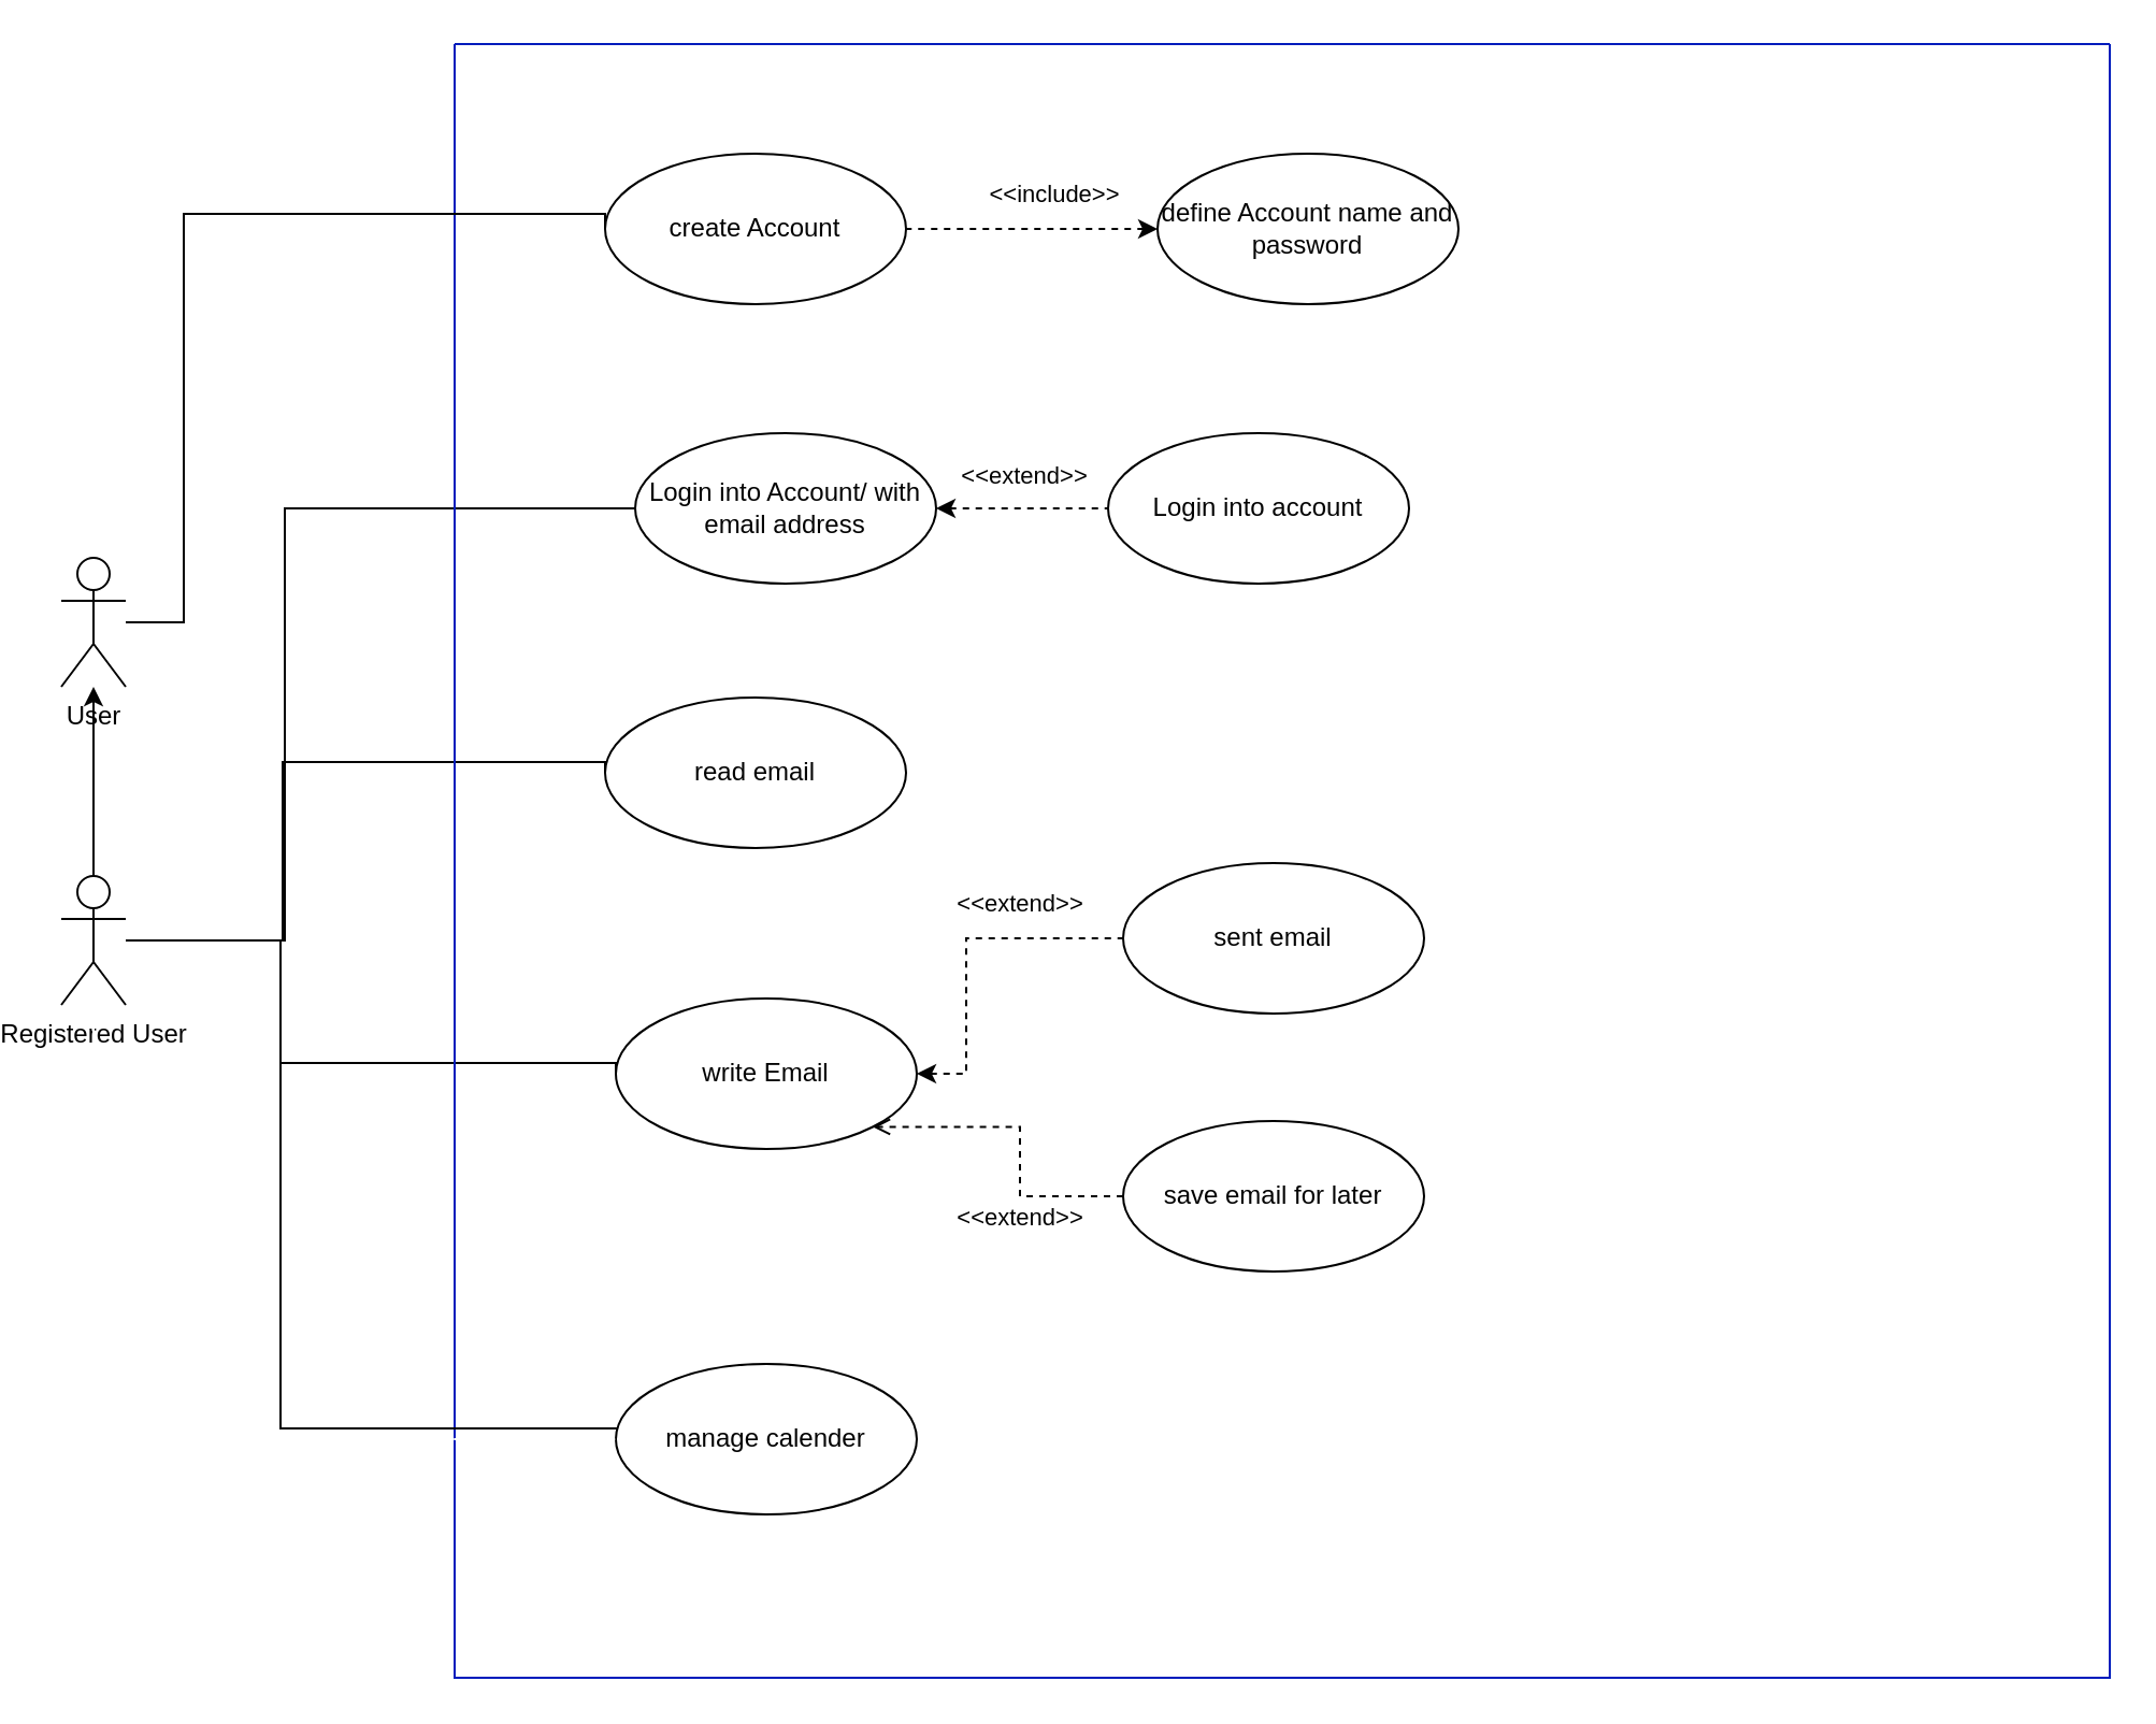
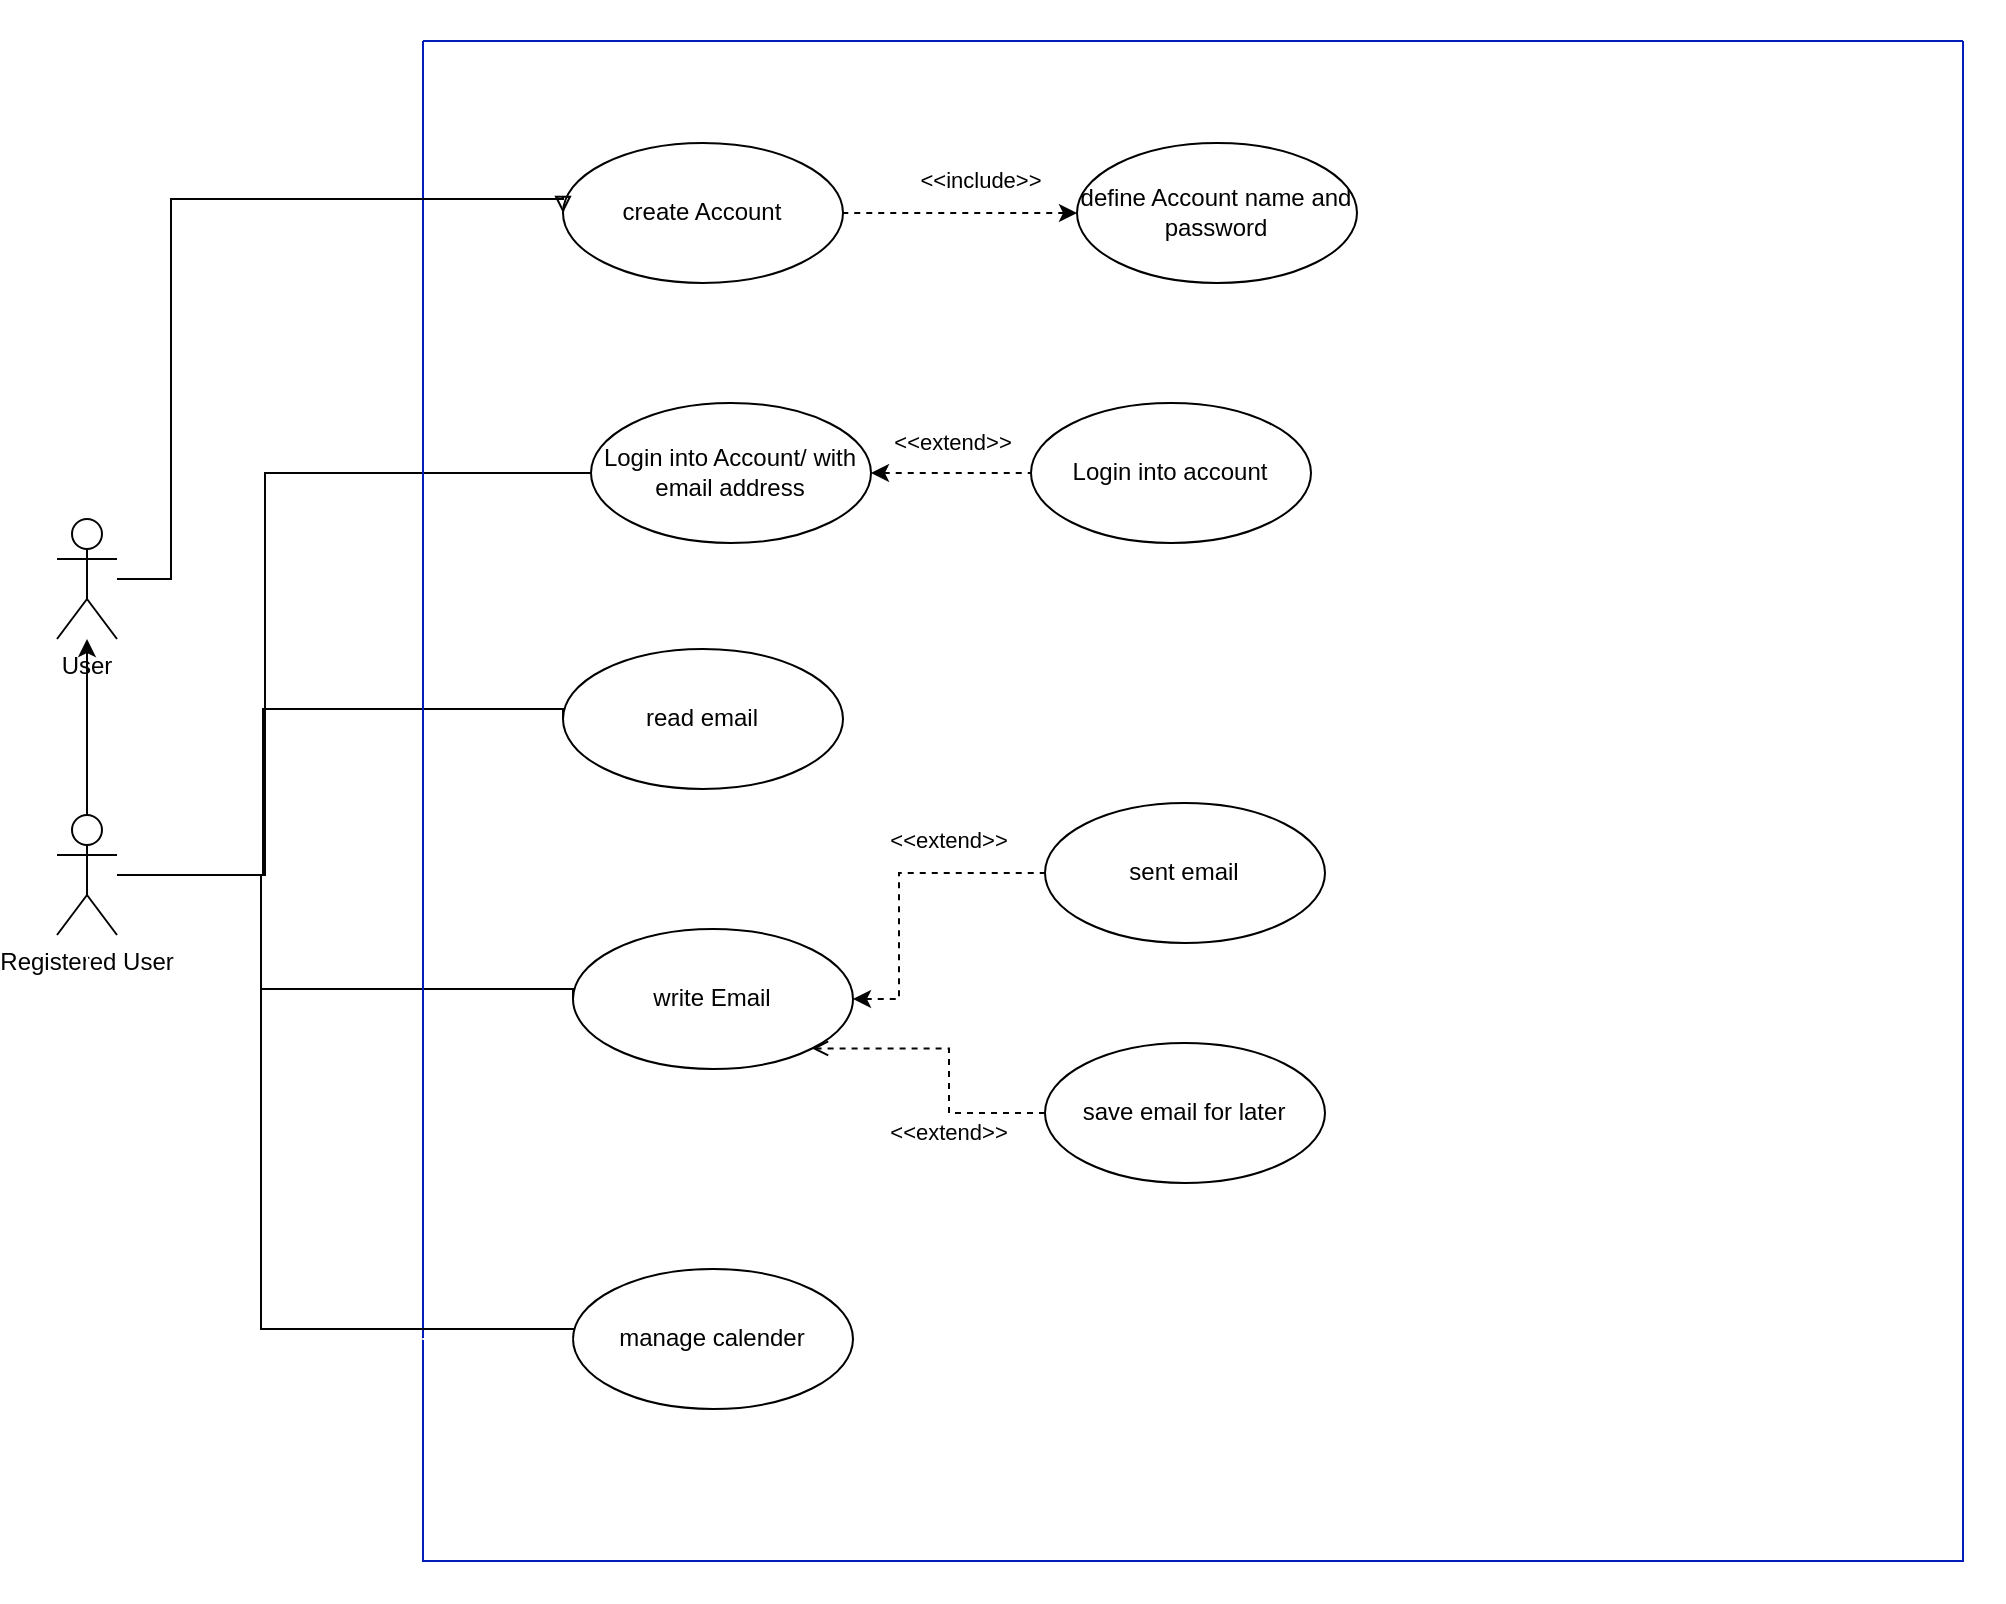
  <mxCell id="0" />
  <mxCell id="1" parent="0" />
  <mxCell id="2" value="" style="edgeStyle=orthogonalEdgeStyle;rounded=0;orthogonalLoop=1;jettySize=auto;html=1;fontColor=#030303;strokeColor=#030303;" parent="1" source="6" target="22" edge="1"><mxGeometry relative="1" as="geometry" /></mxCell>
  <mxCell id="3" style="edgeStyle=orthogonalEdgeStyle;rounded=0;orthogonalLoop=1;jettySize=auto;html=1;entryX=0;entryY=0.5;entryDx=0;entryDy=0;fontColor=#030303;endArrow=none;endFill=0;strokeColor=#030303;" parent="1" source="6" target="10" edge="1"><mxGeometry relative="1" as="geometry"><Array as="points"><mxPoint x="124" y="437" /><mxPoint x="124" y="236" /><mxPoint x="278" y="236" /></Array></mxGeometry></mxCell>
  <mxCell id="4" style="edgeStyle=orthogonalEdgeStyle;rounded=0;orthogonalLoop=1;jettySize=auto;html=1;entryX=0;entryY=0.5;entryDx=0;entryDy=0;fontColor=#030303;endArrow=none;endFill=0;strokeColor=#030303;" parent="1" source="6" target="11" edge="1"><mxGeometry relative="1" as="geometry"><Array as="points"><mxPoint x="123" y="437" /><mxPoint x="123" y="354" /></Array></mxGeometry></mxCell>
  <mxCell id="5" style="edgeStyle=orthogonalEdgeStyle;rounded=0;orthogonalLoop=1;jettySize=auto;html=1;fontColor=#030303;endArrow=none;endFill=0;strokeColor=#030303;entryX=0;entryY=0.5;entryDx=0;entryDy=0;" parent="1" source="6" target="13" edge="1"><mxGeometry relative="1" as="geometry"><mxPoint x="113" y="493" as="targetPoint" /><Array as="points"><mxPoint x="122" y="437" /><mxPoint x="122" y="494" /></Array></mxGeometry></mxCell>
  <mxCell id="6" value="&lt;font color=&quot;#030303&quot;&gt;Registered User&lt;/font&gt;" style="shape=umlActor;verticalLabelPosition=bottom;verticalAlign=top;html=1;fillColor=none;strokeColor=#030303;" parent="1" vertex="1"><mxGeometry x="20" y="407" width="30" height="60" as="geometry" /></mxCell>
  <mxCell id="7" value="" style="swimlane;startSize=0;fillColor=#0050ef;fontColor=#ffffff;strokeColor=#001DBC;swimlaneLine=0;" parent="1" vertex="1"><mxGeometry x="203" y="20" width="770" height="760" as="geometry"><mxRectangle x="30" y="290" width="50" height="40" as="alternateBounds" /></mxGeometry></mxCell>
  <mxCell id="8" value="create Account" style="ellipse;whiteSpace=wrap;html=1;fillColor=none;fontColor=#030303;labelBorderColor=none;strokeColor=#030303;" parent="7" vertex="1"><mxGeometry x="70" y="51" width="140" height="70" as="geometry" /></mxCell>
  <mxCell id="9" value="&lt;span style=&quot;background-color: rgb(255 , 255 , 255)&quot;&gt;&lt;font color=&quot;#030303&quot;&gt;&amp;lt;&amp;lt;extend&amp;gt;&amp;gt;&lt;/font&gt;&lt;/span&gt;" style="edgeStyle=orthogonalEdgeStyle;rounded=0;orthogonalLoop=1;jettySize=auto;html=1;dashed=1;startArrow=classic;startFill=1;endArrow=none;endFill=0;strokeColor=#030303;" edge="1" parent="7" source="10" target="19"><mxGeometry x="0.025" y="15" relative="1" as="geometry"><mxPoint as="offset" /></mxGeometry></mxCell>
  <mxCell id="10" value="&lt;font color=&quot;#030303&quot;&gt;Login into Account/ with email address&lt;/font&gt;" style="ellipse;whiteSpace=wrap;html=1;fillColor=none;strokeColor=#000000;" parent="7" vertex="1"><mxGeometry x="84" y="181" width="140" height="70" as="geometry" /></mxCell>
  <mxCell id="11" value="&lt;font color=&quot;#030303&quot;&gt;read email&lt;/font&gt;" style="ellipse;whiteSpace=wrap;html=1;fillColor=none;strokeColor=#000000;" parent="7" vertex="1"><mxGeometry x="70" y="304" width="140" height="70" as="geometry" /></mxCell>
  <mxCell id="12" value="&lt;span style=&quot;background-color: rgb(255 , 255 , 255)&quot;&gt;&amp;lt;&amp;lt;extend&amp;gt;&amp;gt;&lt;/span&gt;" style="edgeStyle=orthogonalEdgeStyle;rounded=0;orthogonalLoop=1;jettySize=auto;html=1;fontColor=#030303;endArrow=none;endFill=0;startArrow=classic;startFill=1;dashed=1;strokeColor=#030303;" parent="7" source="13" target="14" edge="1"><mxGeometry x="0.396" y="16" relative="1" as="geometry"><mxPoint as="offset" /><Array as="points"><mxPoint x="238" y="479" /><mxPoint x="238" y="416" /></Array></mxGeometry></mxCell>
  <mxCell id="13" value="&lt;font color=&quot;#030303&quot;&gt;write Email&lt;/font&gt;" style="ellipse;whiteSpace=wrap;html=1;fillColor=none;strokeColor=#000000;" parent="7" vertex="1"><mxGeometry x="75" y="444" width="140" height="70" as="geometry" /></mxCell>
  <mxCell id="14" value="&lt;font color=&quot;#030303&quot;&gt;sent email&lt;/font&gt;" style="ellipse;whiteSpace=wrap;html=1;fillColor=none;strokeColor=#000000;" parent="7" vertex="1"><mxGeometry x="311" y="381" width="140" height="70" as="geometry" /></mxCell>
  <mxCell id="15" value="&lt;font color=&quot;#030303&quot;&gt;save email for later&lt;/font&gt;" style="ellipse;whiteSpace=wrap;html=1;fillColor=none;strokeColor=#000000;" parent="7" vertex="1"><mxGeometry x="311" y="501" width="140" height="70" as="geometry" /></mxCell>
  <mxCell id="16" value="&lt;span style=&quot;background-color: rgb(255 , 255 , 255)&quot;&gt;&amp;lt;&amp;lt;extend&amp;gt;&amp;gt;&lt;/span&gt;" style="edgeStyle=orthogonalEdgeStyle;rounded=0;orthogonalLoop=1;jettySize=auto;html=1;entryX=1;entryY=1;entryDx=0;entryDy=0;dashed=1;fontColor=#030303;startArrow=none;startFill=0;endArrow=open;endFill=1;strokeColor=#030303;" parent="7" source="15" target="13" edge="1"><mxGeometry x="-0.355" y="-10" relative="1" as="geometry"><mxPoint x="-10" y="10" as="offset" /></mxGeometry></mxCell>
  <mxCell id="17" value="&lt;font color=&quot;#000000&quot; style=&quot;background-color: rgb(255 , 255 , 255)&quot;&gt;&amp;lt;&amp;lt;include&amp;gt;&amp;gt;&lt;/font&gt;" style="edgeStyle=orthogonalEdgeStyle;rounded=0;orthogonalLoop=1;jettySize=auto;html=1;entryX=1;entryY=0.5;entryDx=0;entryDy=0;strokeColor=#030303;dashed=1;startArrow=classic;startFill=1;endArrow=none;endFill=0;" edge="1" parent="7" source="18" target="8"><mxGeometry x="-0.042" y="-8" relative="1" as="geometry"><mxPoint x="8" y="-8" as="offset" /></mxGeometry></mxCell>
  <mxCell id="18" value="&lt;font color=&quot;#030303&quot;&gt;define Account name and password&lt;/font&gt;" style="ellipse;whiteSpace=wrap;html=1;fillColor=none;strokeColor=#000000;" vertex="1" parent="7"><mxGeometry x="327" y="51" width="140" height="70" as="geometry" /></mxCell>
  <mxCell id="19" value="&lt;font color=&quot;#030303&quot;&gt;Login into account&lt;/font&gt;" style="ellipse;whiteSpace=wrap;html=1;fillColor=none;strokeColor=#000000;" vertex="1" parent="7"><mxGeometry x="304" y="181" width="140" height="70" as="geometry" /></mxCell>
  <mxCell id="20" value="&lt;font color=&quot;#030303&quot;&gt;manage calender&lt;/font&gt;" style="ellipse;whiteSpace=wrap;html=1;fillColor=none;strokeColor=#000000;" vertex="1" parent="7"><mxGeometry x="75" y="614" width="140" height="70" as="geometry" /></mxCell>
- <mxCell id="21" style="edgeStyle=orthogonalEdgeStyle;rounded=0;orthogonalLoop=1;jettySize=auto;html=1;entryX=0;entryY=0.5;entryDx=0;entryDy=0;fontColor=#030303;strokeColor=#030303;endArrow=none;endFill=0;" parent="1" source="22" target="8" edge="1"><mxGeometry relative="1" as="geometry"><Array as="points"><mxPoint x="77" y="289" /><mxPoint x="77" y="99" /></Array></mxGeometry></mxCell>
+ <mxCell id="21" style="edgeStyle=orthogonalEdgeStyle;rounded=0;orthogonalLoop=1;jettySize=auto;html=1;entryX=0;entryY=0.5;entryDx=0;entryDy=0;fontColor=#030303;strokeColor=#030303;endArrow=block;endFill=0;" parent="1" source="22" target="8" edge="1"><mxGeometry relative="1" as="geometry"><Array as="points"><mxPoint x="77" y="289" /><mxPoint x="77" y="99" /></Array></mxGeometry></mxCell>
  <mxCell id="22" value="&lt;font color=&quot;#030303&quot;&gt;User&lt;/font&gt;" style="shape=umlActor;verticalLabelPosition=bottom;verticalAlign=top;html=1;fillColor=none;strokeColor=#030303;" parent="1" vertex="1"><mxGeometry x="20" y="259" width="30" height="60" as="geometry" /></mxCell>
  <mxCell id="23" style="edgeStyle=orthogonalEdgeStyle;rounded=0;orthogonalLoop=1;jettySize=auto;html=1;dashed=1;startArrow=classic;startFill=1;endArrow=none;endFill=0;strokeColor=#FFFFFF;" edge="1" parent="1" source="20" target="6"><mxGeometry relative="1" as="geometry" /></mxCell>
  <mxCell id="24" style="edgeStyle=orthogonalEdgeStyle;rounded=0;orthogonalLoop=1;jettySize=auto;html=1;startArrow=none;startFill=0;endArrow=none;endFill=0;strokeColor=#030303;" edge="1" parent="1" source="20" target="6"><mxGeometry relative="1" as="geometry"><Array as="points"><mxPoint x="122" y="664" /><mxPoint x="122" y="437" /></Array></mxGeometry></mxCell>
